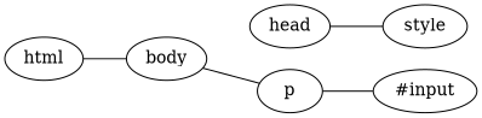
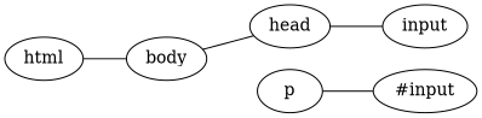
  graph {
    rankdir=LR
    html
    body
    head
-   style
+   style [label=input]
    p
    n6 [label="#input"]
    html -- body
-   body -- p
+   body -- head
    head -- style
    p -- n6
  }
